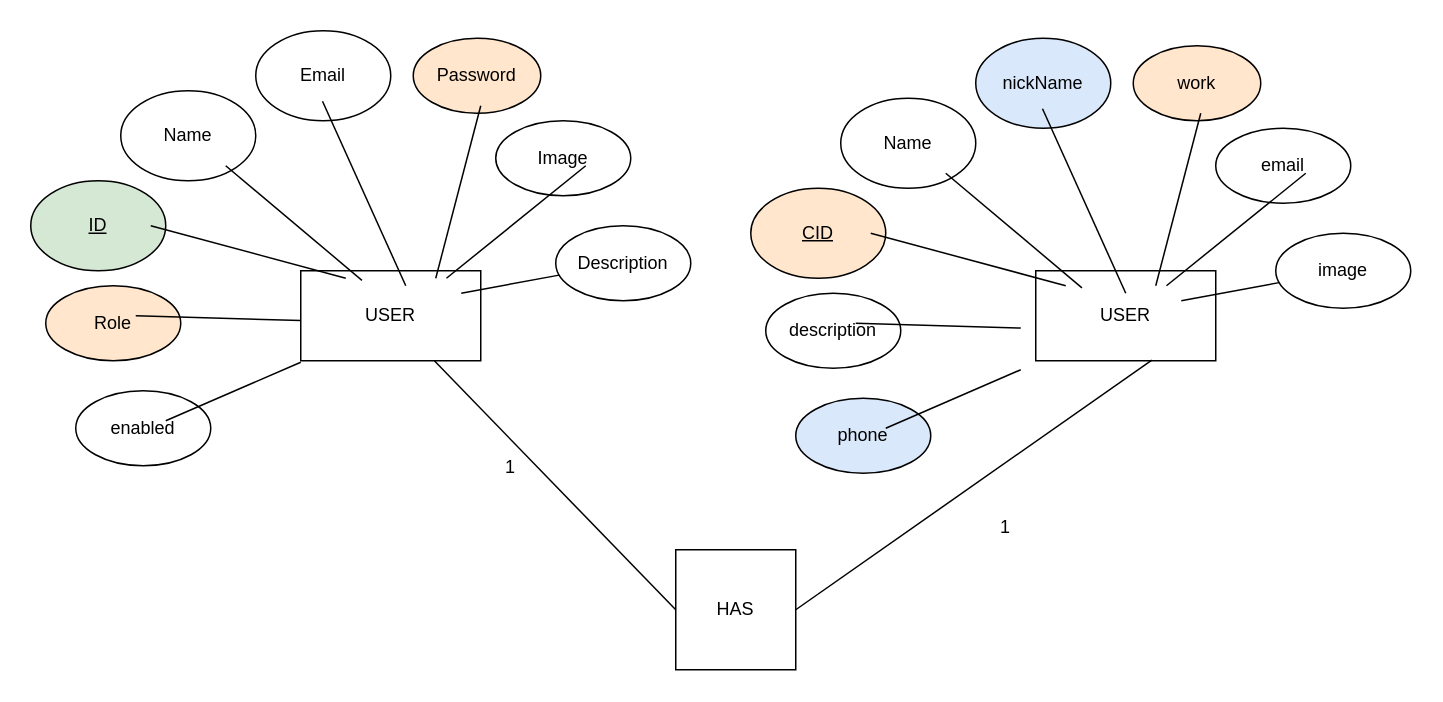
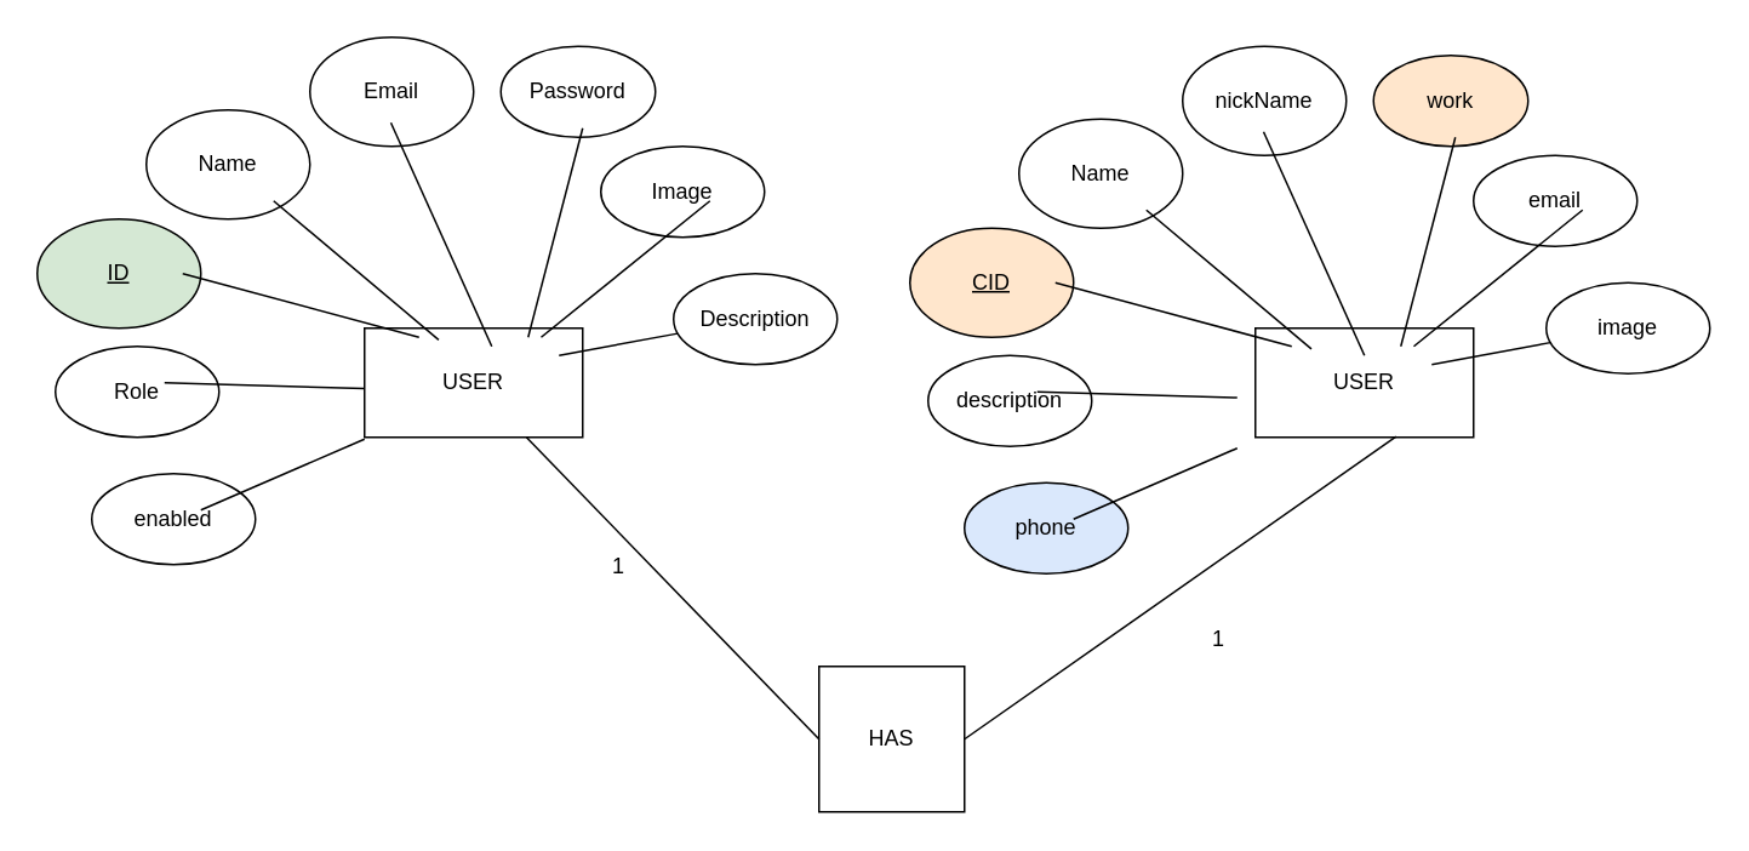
  <mxCell id="0" />
  <mxCell id="1" parent="0" />
  <mxCell id="2" value="USER" style="rounded=0;whiteSpace=wrap;html=1;" vertex="1" parent="1"><mxGeometry x="200" y="180" width="120" height="60" as="geometry" /></mxCell>
  <mxCell id="3" value="Name" style="ellipse;whiteSpace=wrap;html=1;" vertex="1" parent="1"><mxGeometry x="80" y="60" width="90" height="60" as="geometry" /></mxCell>
  <mxCell id="4" value="&lt;u&gt;ID&lt;/u&gt;" style="ellipse;whiteSpace=wrap;html=1;fillColor=#d5e8d4;" vertex="1" parent="1"><mxGeometry x="20" y="120" width="90" height="60" as="geometry" /></mxCell>
  <mxCell id="5" value="Email" style="ellipse;whiteSpace=wrap;html=1;" vertex="1" parent="1"><mxGeometry x="170" y="20" width="90" height="60" as="geometry" /></mxCell>
- <mxCell id="6" value="Role" style="ellipse;whiteSpace=wrap;html=1;fillColor=#ffe6cc;" vertex="1" parent="1"><mxGeometry x="30" y="190" width="90" height="50" as="geometry" /></mxCell>
- <mxCell id="7" value="Password" style="ellipse;whiteSpace=wrap;html=1;fillColor=#ffe6cc;" vertex="1" parent="1"><mxGeometry x="275" y="25" width="85" height="50" as="geometry" /></mxCell>
+ <mxCell id="6" value="Role" style="ellipse;whiteSpace=wrap;html=1;" vertex="1" parent="1"><mxGeometry x="30" y="190" width="90" height="50" as="geometry" /></mxCell>
+ <mxCell id="7" value="Password" style="ellipse;whiteSpace=wrap;html=1;" vertex="1" parent="1"><mxGeometry x="275" y="25" width="85" height="50" as="geometry" /></mxCell>
  <mxCell id="8" value="Image" style="ellipse;whiteSpace=wrap;html=1;" vertex="1" parent="1"><mxGeometry x="330" y="80" width="90" height="50" as="geometry" /></mxCell>
  <mxCell id="9" value="Description" style="ellipse;whiteSpace=wrap;html=1;" vertex="1" parent="1"><mxGeometry x="370" y="150" width="90" height="50" as="geometry" /></mxCell>
  <mxCell id="10" value="enabled" style="ellipse;whiteSpace=wrap;html=1;" vertex="1" parent="1"><mxGeometry x="50" y="260" width="90" height="50" as="geometry" /></mxCell>
  <mxCell id="11" value="" style="endArrow=none;html=1;rounded=0;exitX=0.34;exitY=0.023;exitDx=0;exitDy=0;exitPerimeter=0;" edge="1" parent="1"><mxGeometry width="50" height="50" relative="1" as="geometry"><mxPoint x="240.8" y="186.38" as="sourcePoint" /><mxPoint x="150" y="110" as="targetPoint" /><Array as="points"><mxPoint x="150" y="110" /></Array></mxGeometry></mxCell>
  <mxCell id="12" value="" style="endArrow=none;html=1;rounded=0;entryX=0.25;entryY=0;entryDx=0;entryDy=0;" edge="1" parent="1"><mxGeometry width="50" height="50" relative="1" as="geometry"><mxPoint x="100" y="150" as="sourcePoint" /><mxPoint x="230" y="185" as="targetPoint" /><Array as="points"><mxPoint x="100" y="150" /></Array></mxGeometry></mxCell>
  <mxCell id="13" value="" style="endArrow=none;html=1;rounded=0;" edge="1" parent="1"><mxGeometry width="50" height="50" relative="1" as="geometry"><mxPoint x="270" y="190" as="sourcePoint" /><mxPoint x="214.5" y="67" as="targetPoint" /><Array as="points"><mxPoint x="270" y="190" /><mxPoint x="214.5" y="67" /></Array></mxGeometry></mxCell>
  <mxCell id="14" value="" style="endArrow=none;html=1;rounded=0;" edge="1" parent="1"><mxGeometry width="50" height="50" relative="1" as="geometry"><mxPoint x="297.143" y="185" as="sourcePoint" /><mxPoint x="390" y="110" as="targetPoint" /></mxGeometry></mxCell>
  <mxCell id="15" value="" style="endArrow=none;html=1;rounded=0;exitX=0.75;exitY=0;exitDx=0;exitDy=0;" edge="1" parent="1"><mxGeometry width="50" height="50" relative="1" as="geometry"><mxPoint x="290" y="185" as="sourcePoint" /><mxPoint x="320" y="70" as="targetPoint" /></mxGeometry></mxCell>
  <mxCell id="16" value="" style="endArrow=none;html=1;rounded=0;" edge="1" parent="1"><mxGeometry width="50" height="50" relative="1" as="geometry"><mxPoint x="200" y="213.235" as="sourcePoint" /><mxPoint x="90" y="210" as="targetPoint" /><Array as="points"><mxPoint x="90" y="210" /></Array></mxGeometry></mxCell>
  <mxCell id="17" value="" style="endArrow=none;html=1;rounded=0;" edge="1" parent="1"><mxGeometry width="50" height="50" relative="1" as="geometry"><mxPoint x="200" y="241" as="sourcePoint" /><mxPoint x="110" y="280" as="targetPoint" /><Array as="points"><mxPoint x="110" y="280" /></Array></mxGeometry></mxCell>
  <mxCell id="18" value="" style="endArrow=none;html=1;rounded=0;" edge="1" parent="1" target="9"><mxGeometry width="50" height="50" relative="1" as="geometry"><mxPoint x="307" y="195" as="sourcePoint" /><mxPoint x="400" y="120" as="targetPoint" /></mxGeometry></mxCell>
  <mxCell id="19" value="USER" style="rounded=0;whiteSpace=wrap;html=1;" vertex="1" parent="1"><mxGeometry x="690" y="180" width="120" height="60" as="geometry" /></mxCell>
  <mxCell id="20" value="Name" style="ellipse;whiteSpace=wrap;html=1;" vertex="1" parent="1"><mxGeometry x="560" y="65" width="90" height="60" as="geometry" /></mxCell>
  <mxCell id="21" value="&lt;u&gt;CID&lt;/u&gt;" style="ellipse;whiteSpace=wrap;html=1;fillColor=#ffe6cc;" vertex="1" parent="1"><mxGeometry x="500" y="125" width="90" height="60" as="geometry" /></mxCell>
- <mxCell id="22" value="nickName" style="ellipse;whiteSpace=wrap;html=1;fillColor=#dae8fc;" vertex="1" parent="1"><mxGeometry x="650" y="25" width="90" height="60" as="geometry" /></mxCell>
+ <mxCell id="22" value="nickName" style="ellipse;whiteSpace=wrap;html=1;" vertex="1" parent="1"><mxGeometry x="650" y="25" width="90" height="60" as="geometry" /></mxCell>
  <mxCell id="23" value="description" style="ellipse;whiteSpace=wrap;html=1;" vertex="1" parent="1"><mxGeometry x="510" y="195" width="90" height="50" as="geometry" /></mxCell>
  <mxCell id="24" value="work" style="ellipse;whiteSpace=wrap;html=1;fillColor=#ffe6cc;" vertex="1" parent="1"><mxGeometry x="755" y="30" width="85" height="50" as="geometry" /></mxCell>
  <mxCell id="25" value="email" style="ellipse;whiteSpace=wrap;html=1;" vertex="1" parent="1"><mxGeometry x="810" y="85" width="90" height="50" as="geometry" /></mxCell>
  <mxCell id="26" value="image" style="ellipse;whiteSpace=wrap;html=1;" vertex="1" parent="1"><mxGeometry x="850" y="155" width="90" height="50" as="geometry" /></mxCell>
  <mxCell id="27" value="phone" style="ellipse;whiteSpace=wrap;html=1;fillColor=#dae8fc;" vertex="1" parent="1"><mxGeometry x="530" y="265" width="90" height="50" as="geometry" /></mxCell>
  <mxCell id="28" value="" style="endArrow=none;html=1;rounded=0;exitX=0.34;exitY=0.023;exitDx=0;exitDy=0;exitPerimeter=0;" edge="1" parent="1"><mxGeometry width="50" height="50" relative="1" as="geometry"><mxPoint x="720.8" y="191.38" as="sourcePoint" /><mxPoint x="630" y="115" as="targetPoint" /><Array as="points"><mxPoint x="630" y="115" /></Array></mxGeometry></mxCell>
  <mxCell id="29" value="" style="endArrow=none;html=1;rounded=0;entryX=0.25;entryY=0;entryDx=0;entryDy=0;" edge="1" parent="1"><mxGeometry width="50" height="50" relative="1" as="geometry"><mxPoint x="580" y="155" as="sourcePoint" /><mxPoint x="710" y="190" as="targetPoint" /><Array as="points"><mxPoint x="580" y="155" /></Array></mxGeometry></mxCell>
  <mxCell id="30" value="" style="endArrow=none;html=1;rounded=0;" edge="1" parent="1"><mxGeometry width="50" height="50" relative="1" as="geometry"><mxPoint x="750" y="195" as="sourcePoint" /><mxPoint x="694.5" y="72" as="targetPoint" /><Array as="points"><mxPoint x="750" y="195" /><mxPoint x="694.5" y="72" /></Array></mxGeometry></mxCell>
  <mxCell id="31" value="" style="endArrow=none;html=1;rounded=0;" edge="1" parent="1"><mxGeometry width="50" height="50" relative="1" as="geometry"><mxPoint x="777.143" y="190" as="sourcePoint" /><mxPoint x="870" y="115" as="targetPoint" /></mxGeometry></mxCell>
  <mxCell id="32" value="" style="endArrow=none;html=1;rounded=0;exitX=0.75;exitY=0;exitDx=0;exitDy=0;" edge="1" parent="1"><mxGeometry width="50" height="50" relative="1" as="geometry"><mxPoint x="770" y="190" as="sourcePoint" /><mxPoint x="800" y="75" as="targetPoint" /></mxGeometry></mxCell>
  <mxCell id="33" value="" style="endArrow=none;html=1;rounded=0;" edge="1" parent="1"><mxGeometry width="50" height="50" relative="1" as="geometry"><mxPoint x="680" y="218.235" as="sourcePoint" /><mxPoint x="570" y="215" as="targetPoint" /><Array as="points"><mxPoint x="570" y="215" /></Array></mxGeometry></mxCell>
  <mxCell id="34" value="" style="endArrow=none;html=1;rounded=0;" edge="1" parent="1"><mxGeometry width="50" height="50" relative="1" as="geometry"><mxPoint x="680" y="246" as="sourcePoint" /><mxPoint x="590" y="285" as="targetPoint" /><Array as="points"><mxPoint x="590" y="285" /></Array></mxGeometry></mxCell>
  <mxCell id="35" value="" style="endArrow=none;html=1;rounded=0;" edge="1" parent="1" target="26"><mxGeometry width="50" height="50" relative="1" as="geometry"><mxPoint x="787" y="200" as="sourcePoint" /><mxPoint x="880" y="125" as="targetPoint" /></mxGeometry></mxCell>
  <mxCell id="36" value="HAS" style="whiteSpace=wrap;html=1;rounded=0;" vertex="1" parent="1"><mxGeometry x="450" y="366" width="80" height="80" as="geometry" /></mxCell>
  <mxCell id="37" value="" style="endArrow=none;html=1;rounded=0;exitX=0;exitY=0.5;exitDx=0;exitDy=0;" edge="1" parent="1" source="36" target="2"><mxGeometry width="50" height="50" relative="1" as="geometry"><mxPoint x="275" y="336" as="sourcePoint" /><mxPoint x="325" y="286" as="targetPoint" /></mxGeometry></mxCell>
  <mxCell id="38" value="" style="endArrow=none;html=1;rounded=0;exitX=0.645;exitY=0.993;exitDx=0;exitDy=0;exitPerimeter=0;entryX=1;entryY=0.5;entryDx=0;entryDy=0;" edge="1" parent="1" source="19" target="36"><mxGeometry width="50" height="50" relative="1" as="geometry"><mxPoint x="740" y="306" as="sourcePoint" /><mxPoint x="435" y="346" as="targetPoint" /></mxGeometry></mxCell>
  <mxCell id="39" value="1" style="text;html=1;align=center;verticalAlign=middle;whiteSpace=wrap;rounded=0;" vertex="1" parent="1"><mxGeometry x="310" y="296" width="60" height="30" as="geometry" /></mxCell>
  <mxCell id="40" value="1" style="text;html=1;align=center;verticalAlign=middle;whiteSpace=wrap;rounded=0;" vertex="1" parent="1"><mxGeometry x="640" y="336" width="60" height="30" as="geometry" /></mxCell>
